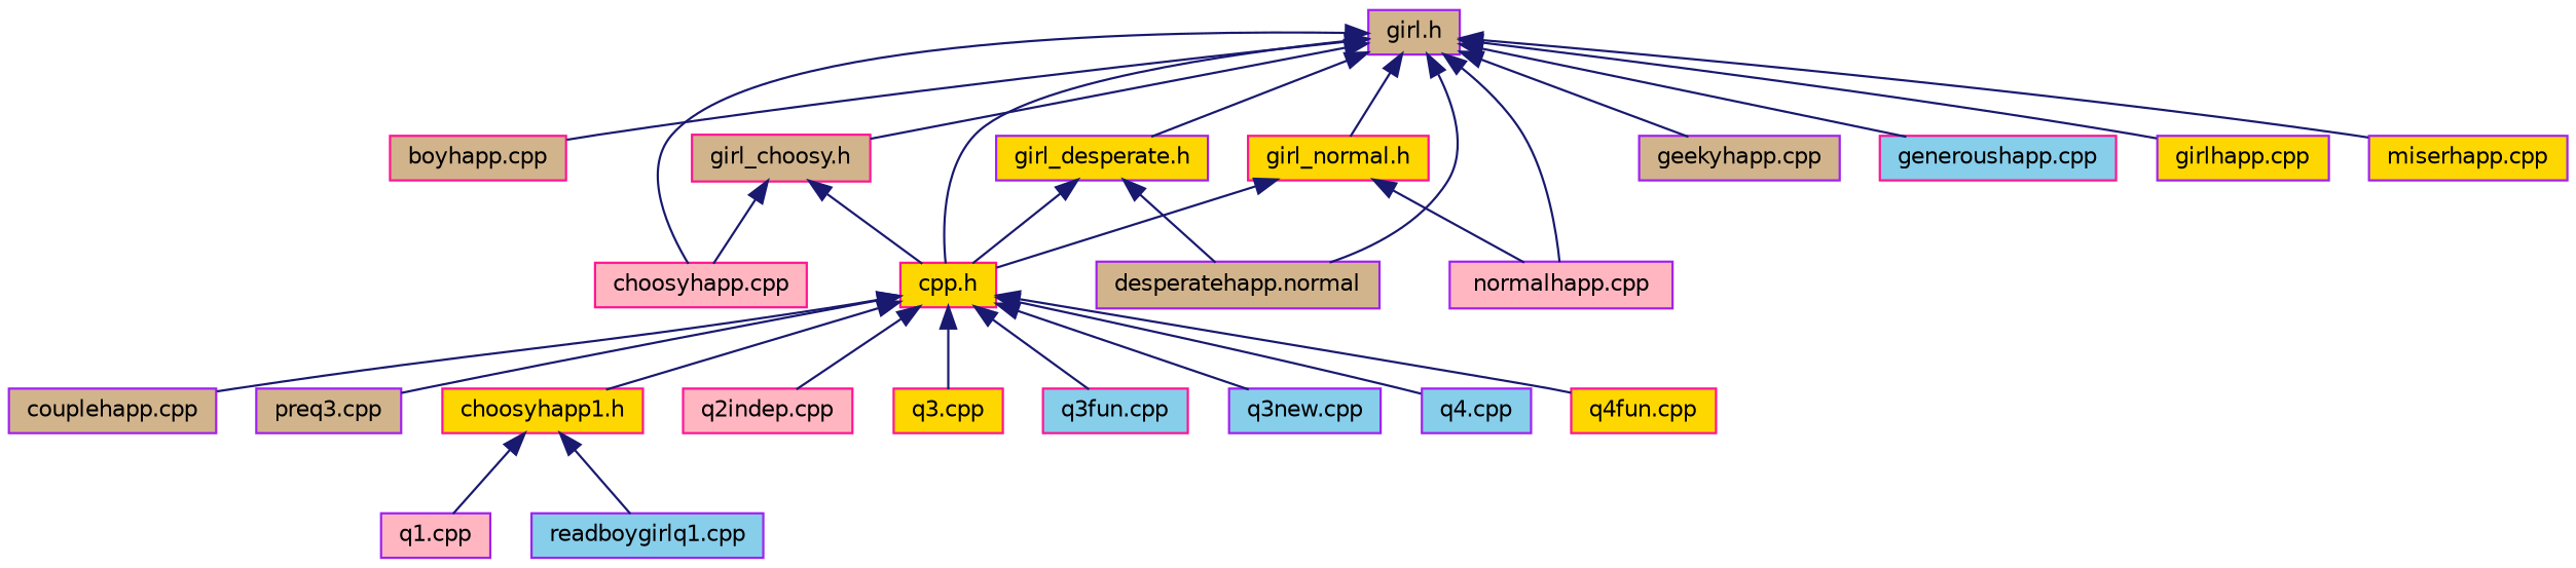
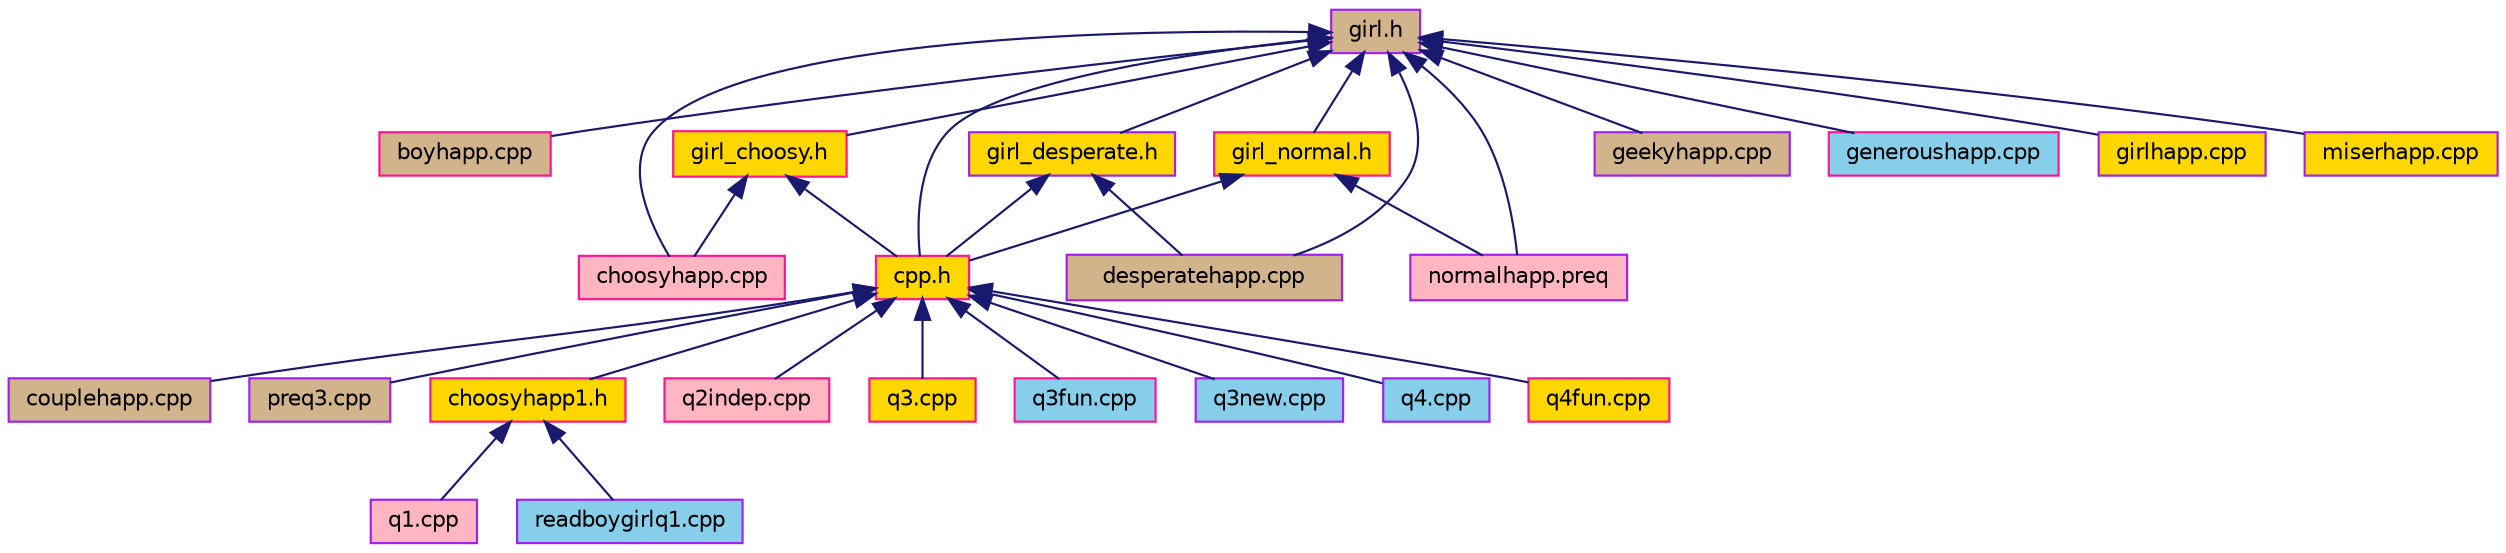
  digraph {
    node [color=purple fillcolor=gold fontname=Helvetica fontsize=10 shape=record style=filled]
    edge [color=midnightblue dir=back fontname=Helvetica fontsize=10 labelfontname=Helvetica labelfontsize=10 style=solid]
    n1 [fillcolor=tan fontcolor=black height=0.2 label="girl.h" width=0.4]
    n2 [color=deeppink fillcolor=tan height=0.2 label="boyhapp.cpp" width=0.4]
    n3 [color=deeppink fillcolor=lightpink height=0.2 label="choosyhapp.cpp" width=0.4]
-   n4 [color=deeppink fillcolor=tan height=0.2 label="girl_choosy.h" width=0.4]
+   n4 [color=deeppink height=0.2 label="girl_choosy.h" width=0.4]
    n5 [color=deeppink height=0.2 label="cpp.h" width=0.4]
    n6 [height=0.2 label="girl_desperate.h" width=0.4]
-   n7 [fillcolor=tan height=0.2 label="desperatehapp.normal" width=0.4]
+   n7 [fillcolor=tan height=0.2 label="desperatehapp.cpp" width=0.4]
    n8 [color=deeppink height=0.2 label="girl_normal.h" width=0.4]
-   n9 [fillcolor=lightpink height=0.2 label="normalhapp.cpp" width=0.4]
+   n9 [fillcolor=lightpink height=0.2 label="normalhapp.preq" width=0.4]
    n10 [fillcolor=tan height=0.2 label="geekyhapp.cpp" width=0.4]
    n11 [color=deeppink fillcolor=skyblue height=0.2 label="generoushapp.cpp" width=0.4]
    n12 [height=0.2 label="girlhapp.cpp" width=0.4]
    n13 [height=0.2 label="miserhapp.cpp" width=0.4]
    n14 [fillcolor=tan height=0.2 label="couplehapp.cpp" width=0.4]
    n15 [fillcolor=tan height=0.2 label="preq3.cpp" width=0.4]
    n16 [color=deeppink height=0.2 label="choosyhapp1.h" width=0.4]
    n17 [color=deeppink fillcolor=lightpink height=0.2 label="q2indep.cpp" width=0.4]
    n18 [color=deeppink height=0.2 label="q3.cpp" width=0.4]
    n19 [color=deeppink fillcolor=skyblue height=0.2 label="q3fun.cpp" width=0.4]
    n20 [fillcolor=skyblue height=0.2 label="q3new.cpp" width=0.4]
    n21 [fillcolor=skyblue height=0.2 label="q4.cpp" width=0.4]
    n22 [color=deeppink height=0.2 label="q4fun.cpp" width=0.4]
    n23 [fillcolor=lightpink height=0.2 label="q1.cpp" width=0.4]
    n24 [fillcolor=skyblue height=0.2 label="readboygirlq1.cpp" width=0.4]
    n1 -> n2
    n1 -> n3
    n1 -> n4
    n1 -> n5
    n1 -> n6
    n1 -> n7
    n1 -> n8
    n1 -> n9
    n1 -> n10
    n1 -> n11
    n1 -> n12
    n1 -> n13
    n4 -> n3
    n4 -> n5
    n5 -> n14
    n5 -> n15
    n5 -> n16
    n5 -> n17
    n5 -> n18
    n5 -> n19
    n5 -> n20
    n5 -> n21
    n5 -> n22
    n6 -> n5
    n6 -> n7
    n8 -> n5
    n8 -> n9
    n16 -> n23
    n16 -> n24
  }
